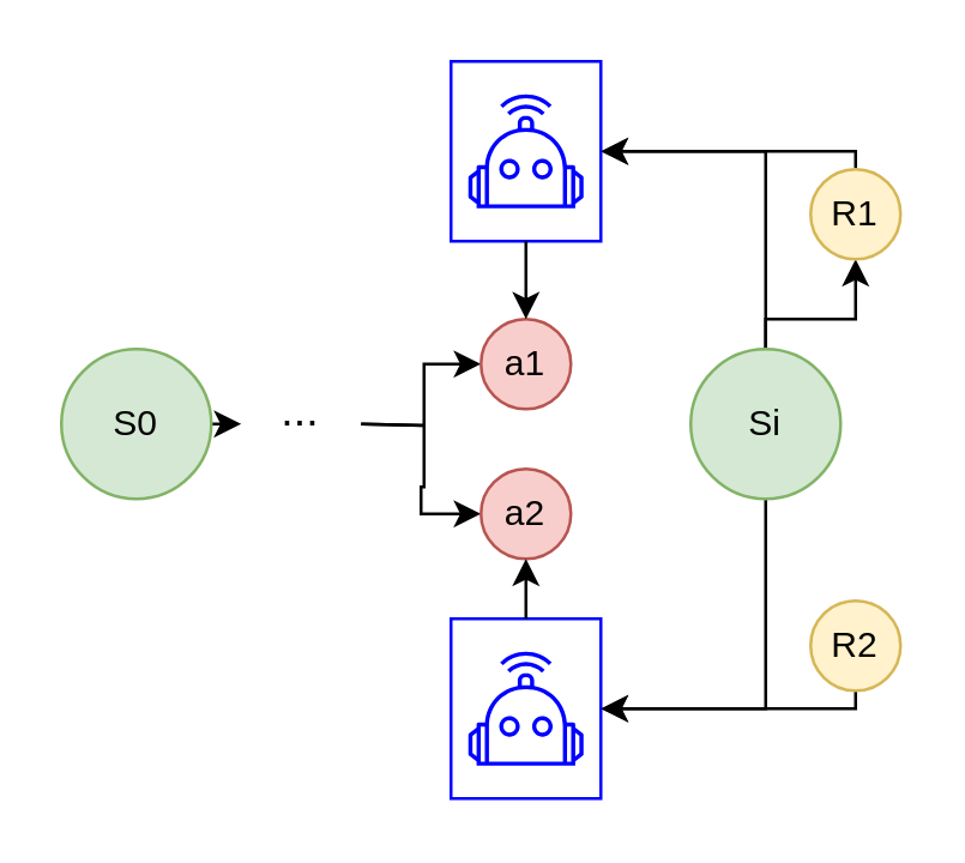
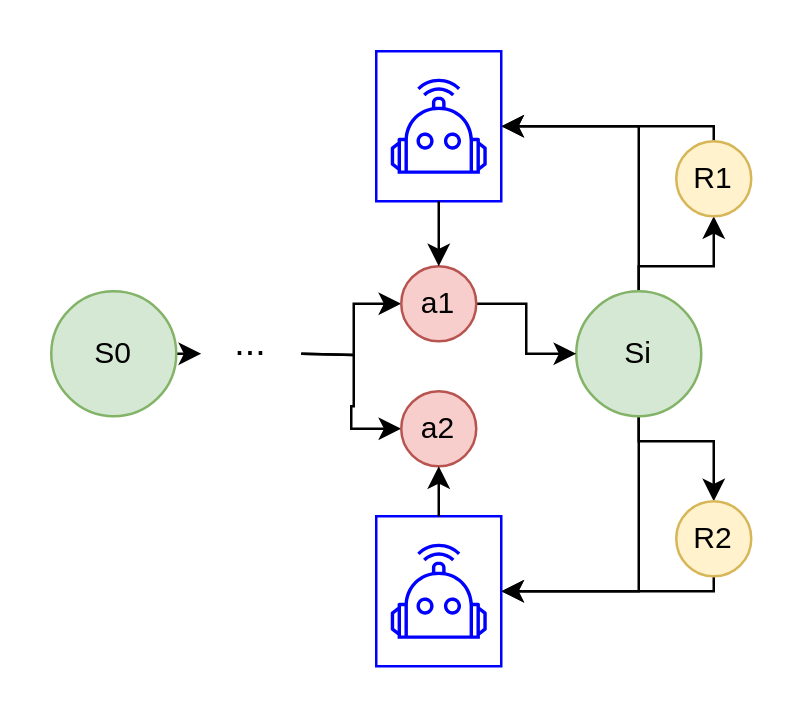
  <mxCell id="0" />
  <mxCell id="1" parent="0" />
  <mxCell id="2" style="edgeStyle=orthogonalEdgeStyle;rounded=0;orthogonalLoop=1;jettySize=auto;html=1;exitX=1;exitY=0.5;exitDx=0;exitDy=0;entryX=0;entryY=0.5;entryDx=0;entryDy=0;" edge="1" parent="1" target="10"><mxGeometry relative="1" as="geometry"><mxPoint x="120" y="141" as="sourcePoint" /></mxGeometry></mxCell>
  <mxCell id="3" style="edgeStyle=orthogonalEdgeStyle;rounded=0;orthogonalLoop=1;jettySize=auto;html=1;exitX=1;exitY=0.5;exitDx=0;exitDy=0;entryX=0;entryY=0.5;entryDx=0;entryDy=0;" edge="1" parent="1" target="11"><mxGeometry relative="1" as="geometry"><mxPoint x="120" y="141" as="sourcePoint" /></mxGeometry></mxCell>
  <mxCell id="4" style="edgeStyle=orthogonalEdgeStyle;rounded=0;orthogonalLoop=1;jettySize=auto;html=1;exitX=0.5;exitY=0;exitDx=0;exitDy=0;entryX=1;entryY=0.5;entryDx=0;entryDy=0;" edge="1" parent="1" source="8" target="14"><mxGeometry relative="1" as="geometry" /></mxCell>
  <mxCell id="5" style="edgeStyle=orthogonalEdgeStyle;rounded=0;orthogonalLoop=1;jettySize=auto;html=1;exitX=0.5;exitY=0;exitDx=0;exitDy=0;entryX=0.5;entryY=1;entryDx=0;entryDy=0;" edge="1" parent="1" source="8" target="17"><mxGeometry relative="1" as="geometry"><Array as="points"><mxPoint x="255" y="106" /><mxPoint x="285" y="106" /></Array></mxGeometry></mxCell>
  <mxCell id="6" style="edgeStyle=orthogonalEdgeStyle;rounded=0;orthogonalLoop=1;jettySize=auto;html=1;exitX=0.5;exitY=1;exitDx=0;exitDy=0;entryX=1;entryY=0.5;entryDx=0;entryDy=0;" edge="1" parent="1" source="8" target="20"><mxGeometry relative="1" as="geometry" /></mxCell>
+ <mxCell id="7" style="edgeStyle=orthogonalEdgeStyle;rounded=0;orthogonalLoop=1;jettySize=auto;html=1;exitX=0.5;exitY=1;exitDx=0;exitDy=0;entryX=0.5;entryY=0;entryDx=0;entryDy=0;" edge="1" parent="1" source="8" target="22"><mxGeometry relative="1" as="geometry"><Array as="points"><mxPoint x="255" y="176" /><mxPoint x="285" y="176" /></Array></mxGeometry></mxCell>
  <mxCell id="8" value="Si" style="ellipse;whiteSpace=wrap;html=1;aspect=fixed;fillColor=#d5e8d4;strokeColor=#82b366;" vertex="1" parent="1"><mxGeometry x="230" y="116" width="50" height="50" as="geometry" /></mxCell>
+ <mxCell id="9" style="edgeStyle=orthogonalEdgeStyle;rounded=0;orthogonalLoop=1;jettySize=auto;html=1;exitX=1;exitY=0.5;exitDx=0;exitDy=0;entryX=0;entryY=0.5;entryDx=0;entryDy=0;" edge="1" parent="1" source="10" target="8"><mxGeometry relative="1" as="geometry" /></mxCell>
  <mxCell id="10" value="a1" style="ellipse;whiteSpace=wrap;html=1;aspect=fixed;fillColor=#f8cecc;strokeColor=#b85450;" vertex="1" parent="1"><mxGeometry x="160" y="106" width="30" height="30" as="geometry" /></mxCell>
  <mxCell id="11" value="a2" style="ellipse;whiteSpace=wrap;html=1;aspect=fixed;fillColor=#f8cecc;strokeColor=#b85450;" vertex="1" parent="1"><mxGeometry x="160" y="156" width="30" height="30" as="geometry" /></mxCell>
  <mxCell id="12" value="" style="group" vertex="1" connectable="0" parent="1"><mxGeometry x="150" y="20" width="50" height="60" as="geometry" /></mxCell>
  <mxCell id="13" value="" style="outlineConnect=0;fontColor=#232F3E;gradientColor=#ffffff;gradientDirection=north;fillColor=none;strokeColor=#0000FF;dashed=0;verticalLabelPosition=bottom;verticalAlign=top;align=center;html=1;fontSize=12;fontStyle=0;aspect=fixed;shape=mxgraph.aws4.resourceIcon;resIcon=mxgraph.aws4.robotics;" vertex="1" parent="12"><mxGeometry x="1" y="6" width="48" height="48" as="geometry" /></mxCell>
  <mxCell id="14" value="" style="rounded=0;whiteSpace=wrap;html=1;strokeColor=#0000FF;fillColor=none;gradientColor=#ffffff;" vertex="1" parent="12"><mxGeometry width="50" height="60" as="geometry" /></mxCell>
  <mxCell id="15" style="edgeStyle=orthogonalEdgeStyle;rounded=0;orthogonalLoop=1;jettySize=auto;html=1;exitX=0.5;exitY=1;exitDx=0;exitDy=0;entryX=0.5;entryY=0;entryDx=0;entryDy=0;" edge="1" parent="1" source="14" target="10"><mxGeometry relative="1" as="geometry" /></mxCell>
  <mxCell id="16" style="edgeStyle=orthogonalEdgeStyle;rounded=0;orthogonalLoop=1;jettySize=auto;html=1;exitX=0.5;exitY=0;exitDx=0;exitDy=0;entryX=1;entryY=0.5;entryDx=0;entryDy=0;" edge="1" parent="1" source="17" target="14"><mxGeometry relative="1" as="geometry"><Array as="points"><mxPoint x="285" y="50" /></Array></mxGeometry></mxCell>
  <mxCell id="17" value="R1" style="ellipse;whiteSpace=wrap;html=1;aspect=fixed;fillColor=#fff2cc;strokeColor=#d6b656;" vertex="1" parent="1"><mxGeometry x="270" y="56" width="30" height="30" as="geometry" /></mxCell>
  <mxCell id="18" value="" style="group" vertex="1" connectable="0" parent="1"><mxGeometry x="150" y="206" width="50" height="60" as="geometry" /></mxCell>
  <mxCell id="19" value="" style="outlineConnect=0;fontColor=#232F3E;gradientColor=#ffffff;gradientDirection=north;fillColor=none;strokeColor=#0000FF;dashed=0;verticalLabelPosition=bottom;verticalAlign=top;align=center;html=1;fontSize=12;fontStyle=0;aspect=fixed;shape=mxgraph.aws4.resourceIcon;resIcon=mxgraph.aws4.robotics;" vertex="1" parent="18"><mxGeometry x="1" y="6" width="48" height="48" as="geometry" /></mxCell>
  <mxCell id="20" value="" style="rounded=0;whiteSpace=wrap;html=1;strokeColor=#0000FF;fillColor=none;gradientColor=#ffffff;" vertex="1" parent="18"><mxGeometry width="50" height="60" as="geometry" /></mxCell>
  <mxCell id="21" style="edgeStyle=orthogonalEdgeStyle;rounded=0;orthogonalLoop=1;jettySize=auto;html=1;exitX=0.5;exitY=1;exitDx=0;exitDy=0;entryX=1;entryY=0.5;entryDx=0;entryDy=0;" edge="1" parent="1" source="22" target="20"><mxGeometry relative="1" as="geometry"><Array as="points"><mxPoint x="285" y="236" /></Array></mxGeometry></mxCell>
  <mxCell id="22" value="R2" style="ellipse;whiteSpace=wrap;html=1;aspect=fixed;fillColor=#fff2cc;strokeColor=#d6b656;" vertex="1" parent="1"><mxGeometry x="270" y="200" width="30" height="30" as="geometry" /></mxCell>
  <mxCell id="23" style="edgeStyle=orthogonalEdgeStyle;rounded=0;orthogonalLoop=1;jettySize=auto;html=1;exitX=0.5;exitY=0;exitDx=0;exitDy=0;entryX=0.5;entryY=1;entryDx=0;entryDy=0;" edge="1" parent="1" source="20" target="11"><mxGeometry relative="1" as="geometry" /></mxCell>
  <mxCell id="24" style="edgeStyle=orthogonalEdgeStyle;rounded=0;orthogonalLoop=1;jettySize=auto;html=1;exitX=1;exitY=0.5;exitDx=0;exitDy=0;entryX=0;entryY=0.75;entryDx=0;entryDy=0;fontSize=15;" edge="1" parent="1" source="25" target="26"><mxGeometry relative="1" as="geometry" /></mxCell>
  <mxCell id="25" value="S0" style="ellipse;whiteSpace=wrap;html=1;aspect=fixed;fillColor=#d5e8d4;strokeColor=#82b366;" vertex="1" parent="1"><mxGeometry x="20" y="116" width="50" height="50" as="geometry" /></mxCell>
  <mxCell id="26" value="..." style="text;html=1;strokeColor=none;fillColor=none;align=center;verticalAlign=middle;whiteSpace=wrap;rounded=0;fontSize=15;" vertex="1" parent="1"><mxGeometry x="80" y="126" width="40" height="20" as="geometry" /></mxCell>
